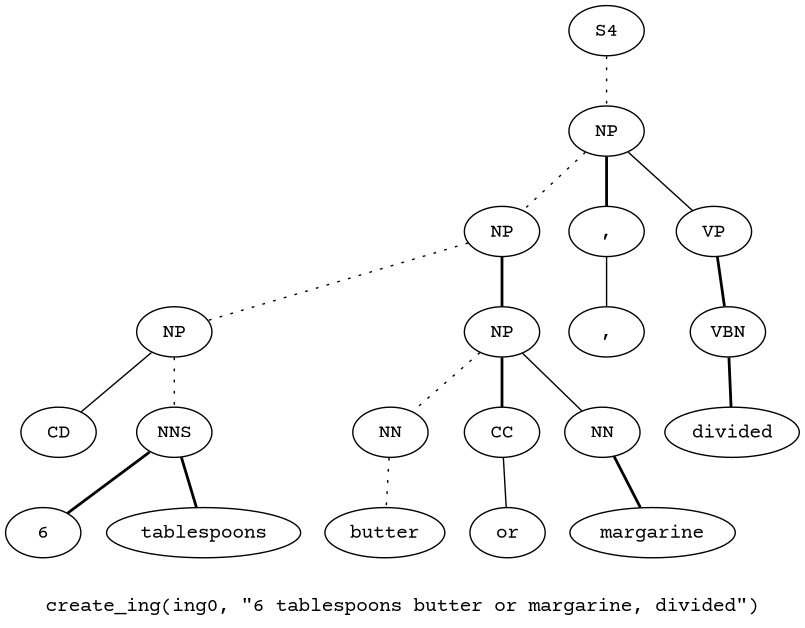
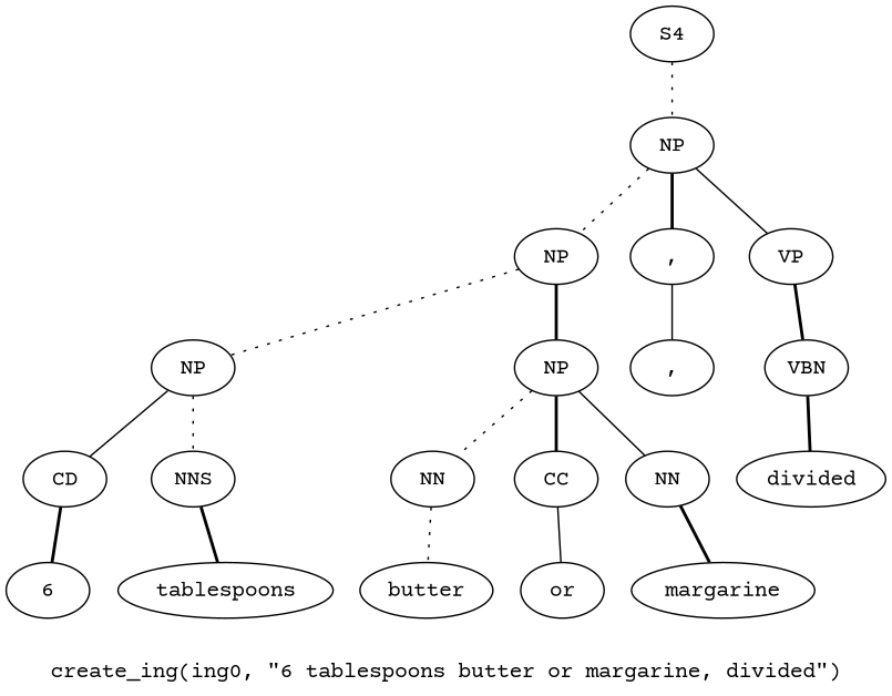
  graph {
    fontname="Courier Prime"
    label="create_ing(ing0, \"6 tablespoons butter or margarine, divided\")"
    node [fontname="Courier Prime"]
    edge [fontname="Courier Prime" style=bold]
    n1 [label=S4]
    n2 [label=NP]
    n3 [label=NP]
    n4 [label=","]
    n5 [label=VP]
    n6 [label=NP]
    n7 [label=NP]
    n8 [label=","]
    n9 [label=VBN]
    n10 [label=CD]
    n11 [label=NNS]
    n12 [label=NN]
    n13 [label=CC]
    n14 [label=NN]
    n15 [label=6]
    n16 [label=tablespoons]
    n17 [label=butter]
    n18 [label=or]
    n19 [label=margarine]
    n20 [label=divided]
    n1 -- n2 [style=dotted]
    n2 -- n3 [style=dotted]
    n2 -- n4
    n2 -- n5 [style=solid]
    n3 -- n6 [style=dotted]
    n3 -- n7
    n4 -- n8 [style=solid]
    n5 -- n9
    n6 -- n10 [style=solid]
    n6 -- n11 [style=dotted]
    n7 -- n12 [style=dotted]
    n7 -- n13
    n7 -- n14 [style=solid]
    n9 -- n20
-   n11 -- n15
+   n10 -- n15
    n11 -- n16
    n12 -- n17 [style=dotted]
    n13 -- n18 [style=solid]
    n14 -- n19
  }
